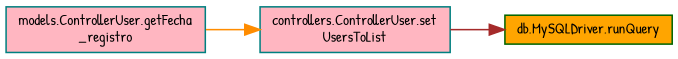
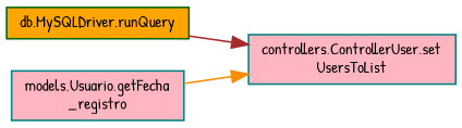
  digraph {
    fontname="Patrick Hand"
    rankdir=LR
    node [color=teal fillcolor=lightpink fontname="Patrick Hand" fontsize=10 shape=record style=filled]
    edge [fontname="Patrick Hand" fontsize=10 labelfontname=FreeSans labelfontsize=10 style=solid]
    n1 [fontcolor=black height=0.2 label="controllers.ControllerUser.set\lUsersToList" width=0.4]
    n2 [color=darkgreen fillcolor=orange height=0.2 label="db.MySQLDriver.runQuery" width=0.4]
-   n3 [height=0.2 label="models.ControllerUser.getFecha\l_registro" width=0.4]
-   n1 -> n2 [color=brown]
+   n3 [height=0.2 label="models.Usuario.getFecha\l_registro" width=0.4]
+   n2 -> n1 [color=brown]
    n3 -> n1 [color=darkorange]
  }
